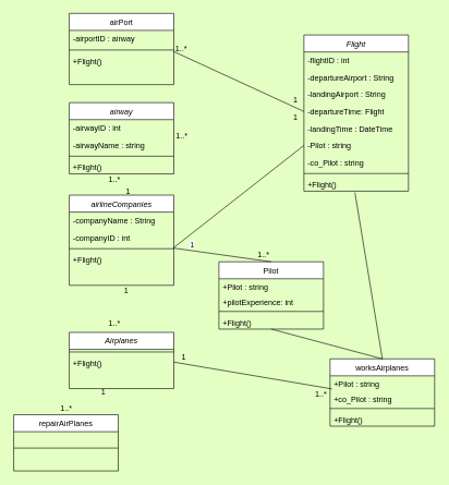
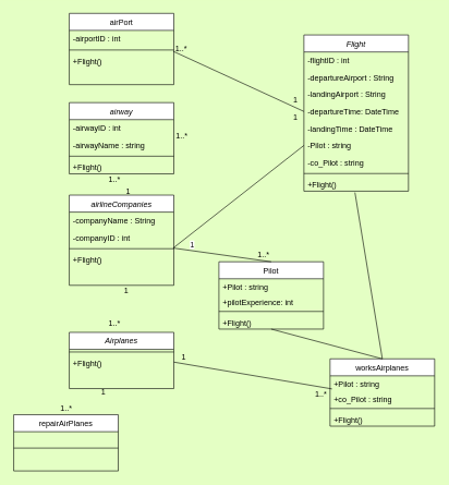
  <mxCell id="0" />
  <mxCell id="1" parent="0" />
  <mxCell id="2" value="airlineCompanies" style="swimlane;fontStyle=2;align=center;verticalAlign=top;childLayout=stackLayout;horizontal=1;startSize=26;horizontalStack=0;resizeParent=1;resizeLast=0;collapsible=1;marginBottom=0;rounded=0;shadow=0;strokeWidth=1;" parent="1" vertex="1"><mxGeometry x="105" y="298" width="160" height="138" as="geometry"><mxRectangle x="230" y="140" width="160" height="26" as="alternateBounds" /></mxGeometry></mxCell>
  <mxCell id="3" value="-companyName : String" style="text;align=left;verticalAlign=top;spacingLeft=4;spacingRight=4;overflow=hidden;rotatable=0;points=[[0,0.5],[1,0.5]];portConstraint=eastwest;" parent="2" vertex="1"><mxGeometry y="26" width="160" height="26" as="geometry" /></mxCell>
  <mxCell id="4" value="-companyID : int" style="text;align=left;verticalAlign=top;spacingLeft=4;spacingRight=4;overflow=hidden;rotatable=0;points=[[0,0.5],[1,0.5]];portConstraint=eastwest;rounded=0;shadow=0;html=0;" parent="2" vertex="1"><mxGeometry y="52" width="160" height="26" as="geometry" /></mxCell>
  <mxCell id="5" value="" style="line;html=1;strokeWidth=1;align=left;verticalAlign=middle;spacingTop=-1;spacingLeft=3;spacingRight=3;rotatable=0;labelPosition=right;points=[];portConstraint=eastwest;" parent="2" vertex="1"><mxGeometry y="78" width="160" height="8" as="geometry" /></mxCell>
  <mxCell id="6" value="+Flight()" style="text;align=left;verticalAlign=top;spacingLeft=4;spacingRight=4;overflow=hidden;rotatable=0;points=[[0,0.5],[1,0.5]];portConstraint=eastwest;" vertex="1" parent="2"><mxGeometry y="86" width="160" height="23" as="geometry" /></mxCell>
  <mxCell id="7" value="Airplanes" style="swimlane;fontStyle=2;align=center;verticalAlign=top;childLayout=stackLayout;horizontal=1;startSize=26;horizontalStack=0;resizeParent=1;resizeLast=0;collapsible=1;marginBottom=0;rounded=0;shadow=0;strokeWidth=1;" parent="1" vertex="1"><mxGeometry x="105" y="508" width="160" height="86" as="geometry"><mxRectangle x="130" y="380" width="160" height="26" as="alternateBounds" /></mxGeometry></mxCell>
  <mxCell id="8" value="" style="line;html=1;strokeWidth=1;align=left;verticalAlign=middle;spacingTop=-1;spacingLeft=3;spacingRight=3;rotatable=0;labelPosition=right;points=[];portConstraint=eastwest;" parent="7" vertex="1"><mxGeometry y="26" width="160" height="8" as="geometry" /></mxCell>
  <mxCell id="9" value="+Flight()" style="text;align=left;verticalAlign=top;spacingLeft=4;spacingRight=4;overflow=hidden;rotatable=0;points=[[0,0.5],[1,0.5]];portConstraint=eastwest;" vertex="1" parent="7"><mxGeometry y="34" width="160" height="23" as="geometry" /></mxCell>
  <mxCell id="10" value="airway" style="swimlane;fontStyle=2;align=center;verticalAlign=top;childLayout=stackLayout;horizontal=1;startSize=26;horizontalStack=0;resizeParent=1;resizeLast=0;collapsible=1;marginBottom=0;rounded=0;shadow=0;strokeWidth=1;" vertex="1" parent="1"><mxGeometry x="105" y="156.5" width="160" height="109" as="geometry"><mxRectangle x="230" y="140" width="160" height="26" as="alternateBounds" /></mxGeometry></mxCell>
  <mxCell id="11" value="-airwayID : int" style="text;align=left;verticalAlign=top;spacingLeft=4;spacingRight=4;overflow=hidden;rotatable=0;points=[[0,0.5],[1,0.5]];portConstraint=eastwest;rounded=0;shadow=0;html=0;" vertex="1" parent="10"><mxGeometry y="26" width="160" height="26" as="geometry" /></mxCell>
  <mxCell id="12" value="-airwayName : string" style="text;align=left;verticalAlign=top;spacingLeft=4;spacingRight=4;overflow=hidden;rotatable=0;points=[[0,0.5],[1,0.5]];portConstraint=eastwest;rounded=0;shadow=0;html=0;" vertex="1" parent="10"><mxGeometry y="52" width="160" height="26" as="geometry" /></mxCell>
  <mxCell id="13" value="" style="line;html=1;strokeWidth=1;align=left;verticalAlign=middle;spacingTop=-1;spacingLeft=3;spacingRight=3;rotatable=0;labelPosition=right;points=[];portConstraint=eastwest;" vertex="1" parent="10"><mxGeometry y="78" width="160" height="8" as="geometry" /></mxCell>
  <mxCell id="14" value="+Flight()" style="text;align=left;verticalAlign=top;spacingLeft=4;spacingRight=4;overflow=hidden;rotatable=0;points=[[0,0.5],[1,0.5]];portConstraint=eastwest;" vertex="1" parent="10"><mxGeometry y="86" width="160" height="23" as="geometry" /></mxCell>
  <mxCell id="15" value="Flight" style="swimlane;fontStyle=2;align=center;verticalAlign=top;childLayout=stackLayout;horizontal=1;startSize=26;horizontalStack=0;resizeParent=1;resizeLast=0;collapsible=1;marginBottom=0;rounded=0;shadow=0;strokeWidth=1;" vertex="1" parent="1"><mxGeometry x="464" y="53" width="160" height="239" as="geometry"><mxRectangle x="230" y="140" width="160" height="26" as="alternateBounds" /></mxGeometry></mxCell>
  <mxCell id="16" value="-flightID : int" style="text;align=left;verticalAlign=top;spacingLeft=4;spacingRight=4;overflow=hidden;rotatable=0;points=[[0,0.5],[1,0.5]];portConstraint=eastwest;rounded=0;shadow=0;html=0;" vertex="1" parent="15"><mxGeometry y="26" width="160" height="26" as="geometry" /></mxCell>
  <mxCell id="17" value="-departureAirport : String" style="text;align=left;verticalAlign=top;spacingLeft=4;spacingRight=4;overflow=hidden;rotatable=0;points=[[0,0.5],[1,0.5]];portConstraint=eastwest;rounded=0;shadow=0;html=0;" vertex="1" parent="15"><mxGeometry y="52" width="160" height="26" as="geometry" /></mxCell>
  <mxCell id="18" value="-landingAirport : String" style="text;align=left;verticalAlign=top;spacingLeft=4;spacingRight=4;overflow=hidden;rotatable=0;points=[[0,0.5],[1,0.5]];portConstraint=eastwest;rounded=0;shadow=0;html=0;" vertex="1" parent="15"><mxGeometry y="78" width="160" height="26" as="geometry" /></mxCell>
- <mxCell id="19" value="-departureTime: Flight" style="text;align=left;verticalAlign=top;spacingLeft=4;spacingRight=4;overflow=hidden;rotatable=0;points=[[0,0.5],[1,0.5]];portConstraint=eastwest;rounded=0;shadow=0;html=0;" vertex="1" parent="15"><mxGeometry y="104" width="160" height="26" as="geometry" /></mxCell>
+ <mxCell id="19" value="-departureTime: DateTime" style="text;align=left;verticalAlign=top;spacingLeft=4;spacingRight=4;overflow=hidden;rotatable=0;points=[[0,0.5],[1,0.5]];portConstraint=eastwest;rounded=0;shadow=0;html=0;" vertex="1" parent="15"><mxGeometry y="104" width="160" height="26" as="geometry" /></mxCell>
  <mxCell id="20" value="-landingTime : DateTime" style="text;align=left;verticalAlign=top;spacingLeft=4;spacingRight=4;overflow=hidden;rotatable=0;points=[[0,0.5],[1,0.5]];portConstraint=eastwest;rounded=0;shadow=0;html=0;" vertex="1" parent="15"><mxGeometry y="130" width="160" height="26" as="geometry" /></mxCell>
  <mxCell id="21" value="-Pilot : string" style="text;align=left;verticalAlign=top;spacingLeft=4;spacingRight=4;overflow=hidden;rotatable=0;points=[[0,0.5],[1,0.5]];portConstraint=eastwest;rounded=0;shadow=0;html=0;" vertex="1" parent="15"><mxGeometry y="156" width="160" height="26" as="geometry" /></mxCell>
  <mxCell id="22" value="-co_Pilot : string" style="text;align=left;verticalAlign=top;spacingLeft=4;spacingRight=4;overflow=hidden;rotatable=0;points=[[0,0.5],[1,0.5]];portConstraint=eastwest;rounded=0;shadow=0;html=0;" vertex="1" parent="15"><mxGeometry y="182" width="160" height="26" as="geometry" /></mxCell>
  <mxCell id="23" value="" style="line;html=1;strokeWidth=1;align=left;verticalAlign=middle;spacingTop=-1;spacingLeft=3;spacingRight=3;rotatable=0;labelPosition=right;points=[];portConstraint=eastwest;" vertex="1" parent="15"><mxGeometry y="208" width="160" height="8" as="geometry" /></mxCell>
  <mxCell id="24" value="+Flight()" style="text;align=left;verticalAlign=top;spacingLeft=4;spacingRight=4;overflow=hidden;rotatable=0;points=[[0,0.5],[1,0.5]];portConstraint=eastwest;" vertex="1" parent="15"><mxGeometry y="216" width="160" height="23" as="geometry" /></mxCell>
  <mxCell id="25" value="1" style="text;html=1;align=center;verticalAlign=middle;resizable=0;points=[];autosize=1;strokeColor=none;fillColor=none;" vertex="1" parent="1"><mxGeometry x="442" y="171" width="17" height="18" as="geometry" /></mxCell>
  <mxCell id="26" value="1..*" style="text;html=1;align=center;verticalAlign=middle;resizable=0;points=[];autosize=1;strokeColor=none;fillColor=none;" vertex="1" parent="1"><mxGeometry x="263" y="198" width="28" height="18" as="geometry" /></mxCell>
  <mxCell id="27" value="" style="endArrow=none;html=1;rounded=0;entryX=0;entryY=0.5;entryDx=0;entryDy=0;exitX=0.994;exitY=-0.192;exitDx=0;exitDy=0;exitPerimeter=0;" edge="1" parent="1" target="21"><mxGeometry width="50" height="50" relative="1" as="geometry"><mxPoint x="264.04" y="379.008" as="sourcePoint" /><mxPoint x="429" y="358" as="targetPoint" /></mxGeometry></mxCell>
  <mxCell id="28" value="1" style="text;html=1;align=center;verticalAlign=middle;resizable=0;points=[];autosize=1;strokeColor=none;fillColor=none;" vertex="1" parent="1"><mxGeometry x="186" y="283" width="17" height="18" as="geometry" /></mxCell>
  <mxCell id="29" value="1..*" style="text;html=1;align=center;verticalAlign=middle;resizable=0;points=[];autosize=1;strokeColor=none;fillColor=none;" vertex="1" parent="1"><mxGeometry x="160" y="265" width="28" height="18" as="geometry" /></mxCell>
  <mxCell id="30" value="1" style="text;html=1;align=center;verticalAlign=middle;resizable=0;points=[];autosize=1;strokeColor=none;fillColor=none;" vertex="1" parent="1"><mxGeometry x="183" y="436" width="17" height="18" as="geometry" /></mxCell>
  <mxCell id="31" value="1..*" style="text;html=1;align=center;verticalAlign=middle;resizable=0;points=[];autosize=1;strokeColor=none;fillColor=none;" vertex="1" parent="1"><mxGeometry x="160" y="485" width="28" height="18" as="geometry" /></mxCell>
  <mxCell id="32" value="repairAirPlanes" style="swimlane;fontStyle=0;align=center;verticalAlign=top;childLayout=stackLayout;horizontal=1;startSize=26;horizontalStack=0;resizeParent=1;resizeLast=0;collapsible=1;marginBottom=0;rounded=0;shadow=0;strokeWidth=1;" vertex="1" parent="1"><mxGeometry x="20" y="634" width="160" height="86" as="geometry"><mxRectangle x="130" y="380" width="160" height="26" as="alternateBounds" /></mxGeometry></mxCell>
  <mxCell id="33" value="" style="line;html=1;strokeWidth=1;align=left;verticalAlign=middle;spacingTop=-1;spacingLeft=3;spacingRight=3;rotatable=0;labelPosition=right;points=[];portConstraint=eastwest;" vertex="1" parent="32"><mxGeometry y="26" width="160" height="50" as="geometry" /></mxCell>
  <mxCell id="34" value="worksAirplanes" style="swimlane;fontStyle=0;align=center;verticalAlign=top;childLayout=stackLayout;horizontal=1;startSize=26;horizontalStack=0;resizeParent=1;resizeLast=0;collapsible=1;marginBottom=0;rounded=0;shadow=0;strokeWidth=1;" vertex="1" parent="1"><mxGeometry x="504" y="548.5" width="160" height="103" as="geometry"><mxRectangle x="130" y="380" width="160" height="26" as="alternateBounds" /></mxGeometry></mxCell>
  <mxCell id="35" value="+Pilot : string" style="text;align=left;verticalAlign=top;spacingLeft=4;spacingRight=4;overflow=hidden;rotatable=0;points=[[0,0.5],[1,0.5]];portConstraint=eastwest;" vertex="1" parent="34"><mxGeometry y="26" width="160" height="23" as="geometry" /></mxCell>
  <mxCell id="36" value="+co_Pilot : string" style="text;align=left;verticalAlign=top;spacingLeft=4;spacingRight=4;overflow=hidden;rotatable=0;points=[[0,0.5],[1,0.5]];portConstraint=eastwest;" vertex="1" parent="34"><mxGeometry y="49" width="160" height="23" as="geometry" /></mxCell>
  <mxCell id="37" value="" style="line;html=1;strokeWidth=1;align=left;verticalAlign=middle;spacingTop=-1;spacingLeft=3;spacingRight=3;rotatable=0;labelPosition=right;points=[];portConstraint=eastwest;" vertex="1" parent="34"><mxGeometry y="72" width="160" height="8" as="geometry" /></mxCell>
  <mxCell id="38" value="+Flight()" style="text;align=left;verticalAlign=top;spacingLeft=4;spacingRight=4;overflow=hidden;rotatable=0;points=[[0,0.5],[1,0.5]];portConstraint=eastwest;" vertex="1" parent="34"><mxGeometry y="80" width="160" height="23" as="geometry" /></mxCell>
  <mxCell id="39" value="" style="endArrow=none;html=1;rounded=0;entryX=1;entryY=0.5;entryDx=0;entryDy=0;exitX=0.019;exitY=-0.13;exitDx=0;exitDy=0;exitPerimeter=0;" edge="1" parent="1" source="36" target="9"><mxGeometry width="50" height="50" relative="1" as="geometry"><mxPoint x="110" y="644" as="sourcePoint" /><mxPoint x="195" y="604" as="targetPoint" /><Array as="points" /></mxGeometry></mxCell>
  <mxCell id="40" value="" style="endArrow=none;html=1;rounded=0;entryX=0.488;entryY=1.087;entryDx=0;entryDy=0;exitX=0.5;exitY=0;exitDx=0;exitDy=0;entryPerimeter=0;" edge="1" parent="1" source="34" target="24"><mxGeometry width="50" height="50" relative="1" as="geometry"><mxPoint x="274.04" y="389.008" as="sourcePoint" /><mxPoint x="474" y="232" as="targetPoint" /></mxGeometry></mxCell>
  <mxCell id="41" value="Pilot" style="swimlane;fontStyle=0;align=center;verticalAlign=top;childLayout=stackLayout;horizontal=1;startSize=26;horizontalStack=0;resizeParent=1;resizeLast=0;collapsible=1;marginBottom=0;rounded=0;shadow=0;strokeWidth=1;" vertex="1" parent="1"><mxGeometry x="334" y="400" width="160" height="103" as="geometry"><mxRectangle x="130" y="380" width="160" height="26" as="alternateBounds" /></mxGeometry></mxCell>
  <mxCell id="42" value="+Pilot : string" style="text;align=left;verticalAlign=top;spacingLeft=4;spacingRight=4;overflow=hidden;rotatable=0;points=[[0,0.5],[1,0.5]];portConstraint=eastwest;" vertex="1" parent="41"><mxGeometry y="26" width="160" height="23" as="geometry" /></mxCell>
  <mxCell id="43" value="+pilotExperience: int" style="text;align=left;verticalAlign=top;spacingLeft=4;spacingRight=4;overflow=hidden;rotatable=0;points=[[0,0.5],[1,0.5]];portConstraint=eastwest;" vertex="1" parent="41"><mxGeometry y="49" width="160" height="23" as="geometry" /></mxCell>
  <mxCell id="44" value="" style="line;html=1;strokeWidth=1;align=left;verticalAlign=middle;spacingTop=-1;spacingLeft=3;spacingRight=3;rotatable=0;labelPosition=right;points=[];portConstraint=eastwest;" vertex="1" parent="41"><mxGeometry y="72" width="160" height="8" as="geometry" /></mxCell>
  <mxCell id="45" value="+Flight()" style="text;align=left;verticalAlign=top;spacingLeft=4;spacingRight=4;overflow=hidden;rotatable=0;points=[[0,0.5],[1,0.5]];portConstraint=eastwest;" vertex="1" parent="41"><mxGeometry y="80" width="160" height="23" as="geometry" /></mxCell>
  <mxCell id="46" value="" style="endArrow=none;html=1;rounded=0;entryX=0.994;entryY=0.375;entryDx=0;entryDy=0;exitX=0.5;exitY=0;exitDx=0;exitDy=0;entryPerimeter=0;" edge="1" parent="1" source="41" target="5"><mxGeometry width="50" height="50" relative="1" as="geometry"><mxPoint x="293" y="647" as="sourcePoint" /><mxPoint x="552.08" y="304.001" as="targetPoint" /></mxGeometry></mxCell>
  <mxCell id="47" value="1" style="edgeLabel;html=1;align=center;verticalAlign=middle;resizable=0;points=[];" vertex="1" connectable="0" parent="46"><mxGeometry x="0.634" y="-4" relative="1" as="geometry"><mxPoint x="1" y="-5" as="offset" /></mxGeometry></mxCell>
  <mxCell id="48" value="" style="endArrow=none;html=1;rounded=0;entryX=0.5;entryY=1;entryDx=0;entryDy=0;exitX=0.5;exitY=0;exitDx=0;exitDy=0;" edge="1" parent="1" source="34" target="41"><mxGeometry width="50" height="50" relative="1" as="geometry"><mxPoint x="607" y="462" as="sourcePoint" /><mxPoint x="274.04" y="389" as="targetPoint" /></mxGeometry></mxCell>
  <mxCell id="49" value="1" style="text;html=1;align=center;verticalAlign=middle;resizable=0;points=[];autosize=1;strokeColor=none;fillColor=none;" vertex="1" parent="1"><mxGeometry x="271" y="537" width="17" height="18" as="geometry" /></mxCell>
  <mxCell id="50" value="1..*" style="text;html=1;align=center;verticalAlign=middle;resizable=0;points=[];autosize=1;strokeColor=none;fillColor=none;" vertex="1" parent="1"><mxGeometry x="476" y="594" width="28" height="18" as="geometry" /></mxCell>
  <mxCell id="51" value="1..*" style="text;html=1;align=center;verticalAlign=middle;resizable=0;points=[];autosize=1;strokeColor=none;fillColor=none;" vertex="1" parent="1"><mxGeometry x="86" y="616" width="28" height="18" as="geometry" /></mxCell>
  <mxCell id="52" value="1" style="text;html=1;align=center;verticalAlign=middle;resizable=0;points=[];autosize=1;strokeColor=none;fillColor=none;" vertex="1" parent="1"><mxGeometry x="148" y="591" width="17" height="18" as="geometry" /></mxCell>
  <mxCell id="53" value="1..*" style="text;html=1;align=center;verticalAlign=middle;resizable=0;points=[];autosize=1;strokeColor=none;fillColor=none;" vertex="1" parent="1"><mxGeometry x="388" y="380" width="28" height="18" as="geometry" /></mxCell>
  <mxCell id="54" value="airPort" style="swimlane;fontStyle=0;align=center;verticalAlign=top;childLayout=stackLayout;horizontal=1;startSize=26;horizontalStack=0;resizeParent=1;resizeLast=0;collapsible=1;marginBottom=0;rounded=0;shadow=0;strokeWidth=1;" vertex="1" parent="1"><mxGeometry x="105" y="20" width="160" height="109" as="geometry"><mxRectangle x="230" y="140" width="160" height="26" as="alternateBounds" /></mxGeometry></mxCell>
- <mxCell id="55" value="-airportID : airway" style="text;align=left;verticalAlign=top;spacingLeft=4;spacingRight=4;overflow=hidden;rotatable=0;points=[[0,0.5],[1,0.5]];portConstraint=eastwest;rounded=0;shadow=0;html=0;" vertex="1" parent="54"><mxGeometry y="26" width="160" height="26" as="geometry" /></mxCell>
+ <mxCell id="55" value="-airportID : int" style="text;align=left;verticalAlign=top;spacingLeft=4;spacingRight=4;overflow=hidden;rotatable=0;points=[[0,0.5],[1,0.5]];portConstraint=eastwest;rounded=0;shadow=0;html=0;" vertex="1" parent="54"><mxGeometry y="26" width="160" height="26" as="geometry" /></mxCell>
  <mxCell id="56" value="" style="line;html=1;strokeWidth=1;align=left;verticalAlign=middle;spacingTop=-1;spacingLeft=3;spacingRight=3;rotatable=0;labelPosition=right;points=[];portConstraint=eastwest;" vertex="1" parent="54"><mxGeometry y="52" width="160" height="8" as="geometry" /></mxCell>
  <mxCell id="57" value="+Flight()" style="text;align=left;verticalAlign=top;spacingLeft=4;spacingRight=4;overflow=hidden;rotatable=0;points=[[0,0.5],[1,0.5]];portConstraint=eastwest;" vertex="1" parent="54"><mxGeometry y="60" width="160" height="23" as="geometry" /></mxCell>
  <mxCell id="58" value="" style="endArrow=none;html=1;rounded=0;entryX=0;entryY=0.5;entryDx=0;entryDy=0;exitX=0.994;exitY=-0.087;exitDx=0;exitDy=0;exitPerimeter=0;" edge="1" parent="1" source="57" target="19"><mxGeometry width="50" height="50" relative="1" as="geometry"><mxPoint x="274.04" y="389.008" as="sourcePoint" /><mxPoint x="474" y="232" as="targetPoint" /></mxGeometry></mxCell>
  <mxCell id="59" value="1..*" style="text;html=1;align=center;verticalAlign=middle;resizable=0;points=[];autosize=1;strokeColor=none;fillColor=none;" vertex="1" parent="1"><mxGeometry x="262" y="66" width="28" height="18" as="geometry" /></mxCell>
  <mxCell id="60" value="1" style="text;html=1;align=center;verticalAlign=middle;resizable=0;points=[];autosize=1;strokeColor=none;fillColor=none;" vertex="1" parent="1"><mxGeometry x="442" y="144" width="17" height="18" as="geometry" /></mxCell>
